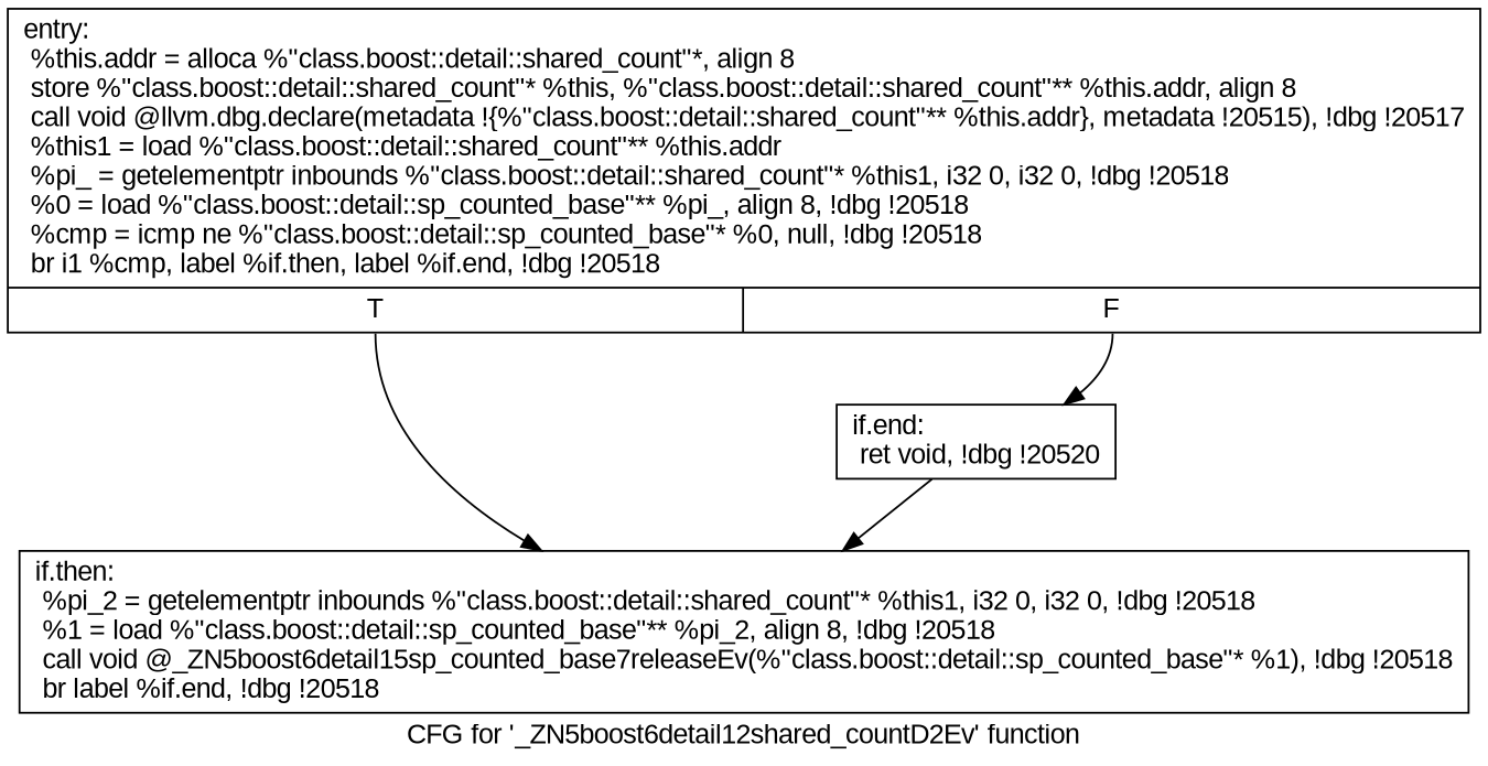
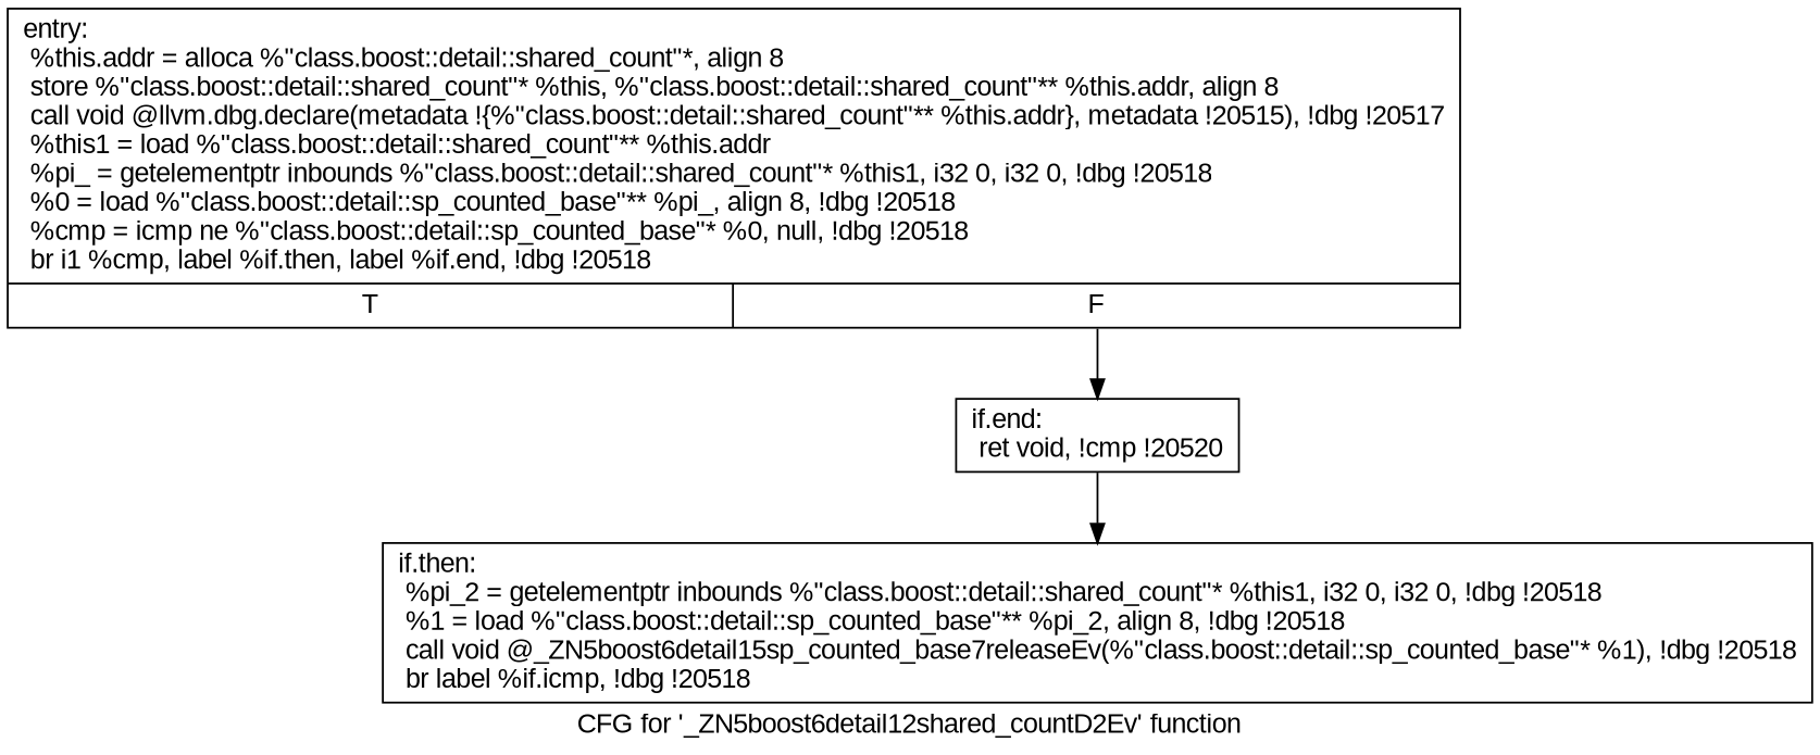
  digraph {
    fontname="Liberation Sans"
    label="CFG for '_ZN5boost6detail12shared_countD2Ev' function"
    node [fontname="Liberation Sans" shape=record]
    edge [fontname="Liberation Sans"]
    n1 [label="{entry:\l  %this.addr = alloca %\"class.boost::detail::shared_count\"*, align 8\l  store %\"class.boost::detail::shared_count\"* %this, %\"class.boost::detail::shared_count\"** %this.addr, align 8\l  call void @llvm.dbg.declare(metadata !\{%\"class.boost::detail::shared_count\"** %this.addr\}, metadata !20515), !dbg !20517\l  %this1 = load %\"class.boost::detail::shared_count\"** %this.addr\l  %pi_ = getelementptr inbounds %\"class.boost::detail::shared_count\"* %this1, i32 0, i32 0, !dbg !20518\l  %0 = load %\"class.boost::detail::sp_counted_base\"** %pi_, align 8, !dbg !20518\l  %cmp = icmp ne %\"class.boost::detail::sp_counted_base\"* %0, null, !dbg !20518\l  br i1 %cmp, label %if.then, label %if.end, !dbg !20518\l|{<s0>T|<s1>F}}"]
-   n2 [label="{if.then:                                          \l  %pi_2 = getelementptr inbounds %\"class.boost::detail::shared_count\"* %this1, i32 0, i32 0, !dbg !20518\l  %1 = load %\"class.boost::detail::sp_counted_base\"** %pi_2, align 8, !dbg !20518\l  call void @_ZN5boost6detail15sp_counted_base7releaseEv(%\"class.boost::detail::sp_counted_base\"* %1), !dbg !20518\l  br label %if.end, !dbg !20518\l}"]
-   n3 [label="{if.end:                                           \l  ret void, !dbg !20520\l}"]
-   n1 -> n2 [tailport=s0]
+   n2 [label="{if.then:                                          \l  %pi_2 = getelementptr inbounds %\"class.boost::detail::shared_count\"* %this1, i32 0, i32 0, !dbg !20518\l  %1 = load %\"class.boost::detail::sp_counted_base\"** %pi_2, align 8, !dbg !20518\l  call void @_ZN5boost6detail15sp_counted_base7releaseEv(%\"class.boost::detail::sp_counted_base\"* %1), !dbg !20518\l  br label %if.icmp, !dbg !20518\l}"]
+   n3 [label="{if.end:                                           \l  ret void, !cmp !20520\l}"]
    n1 -> n3 [tailport=s1]
    n3 -> n2
  }
